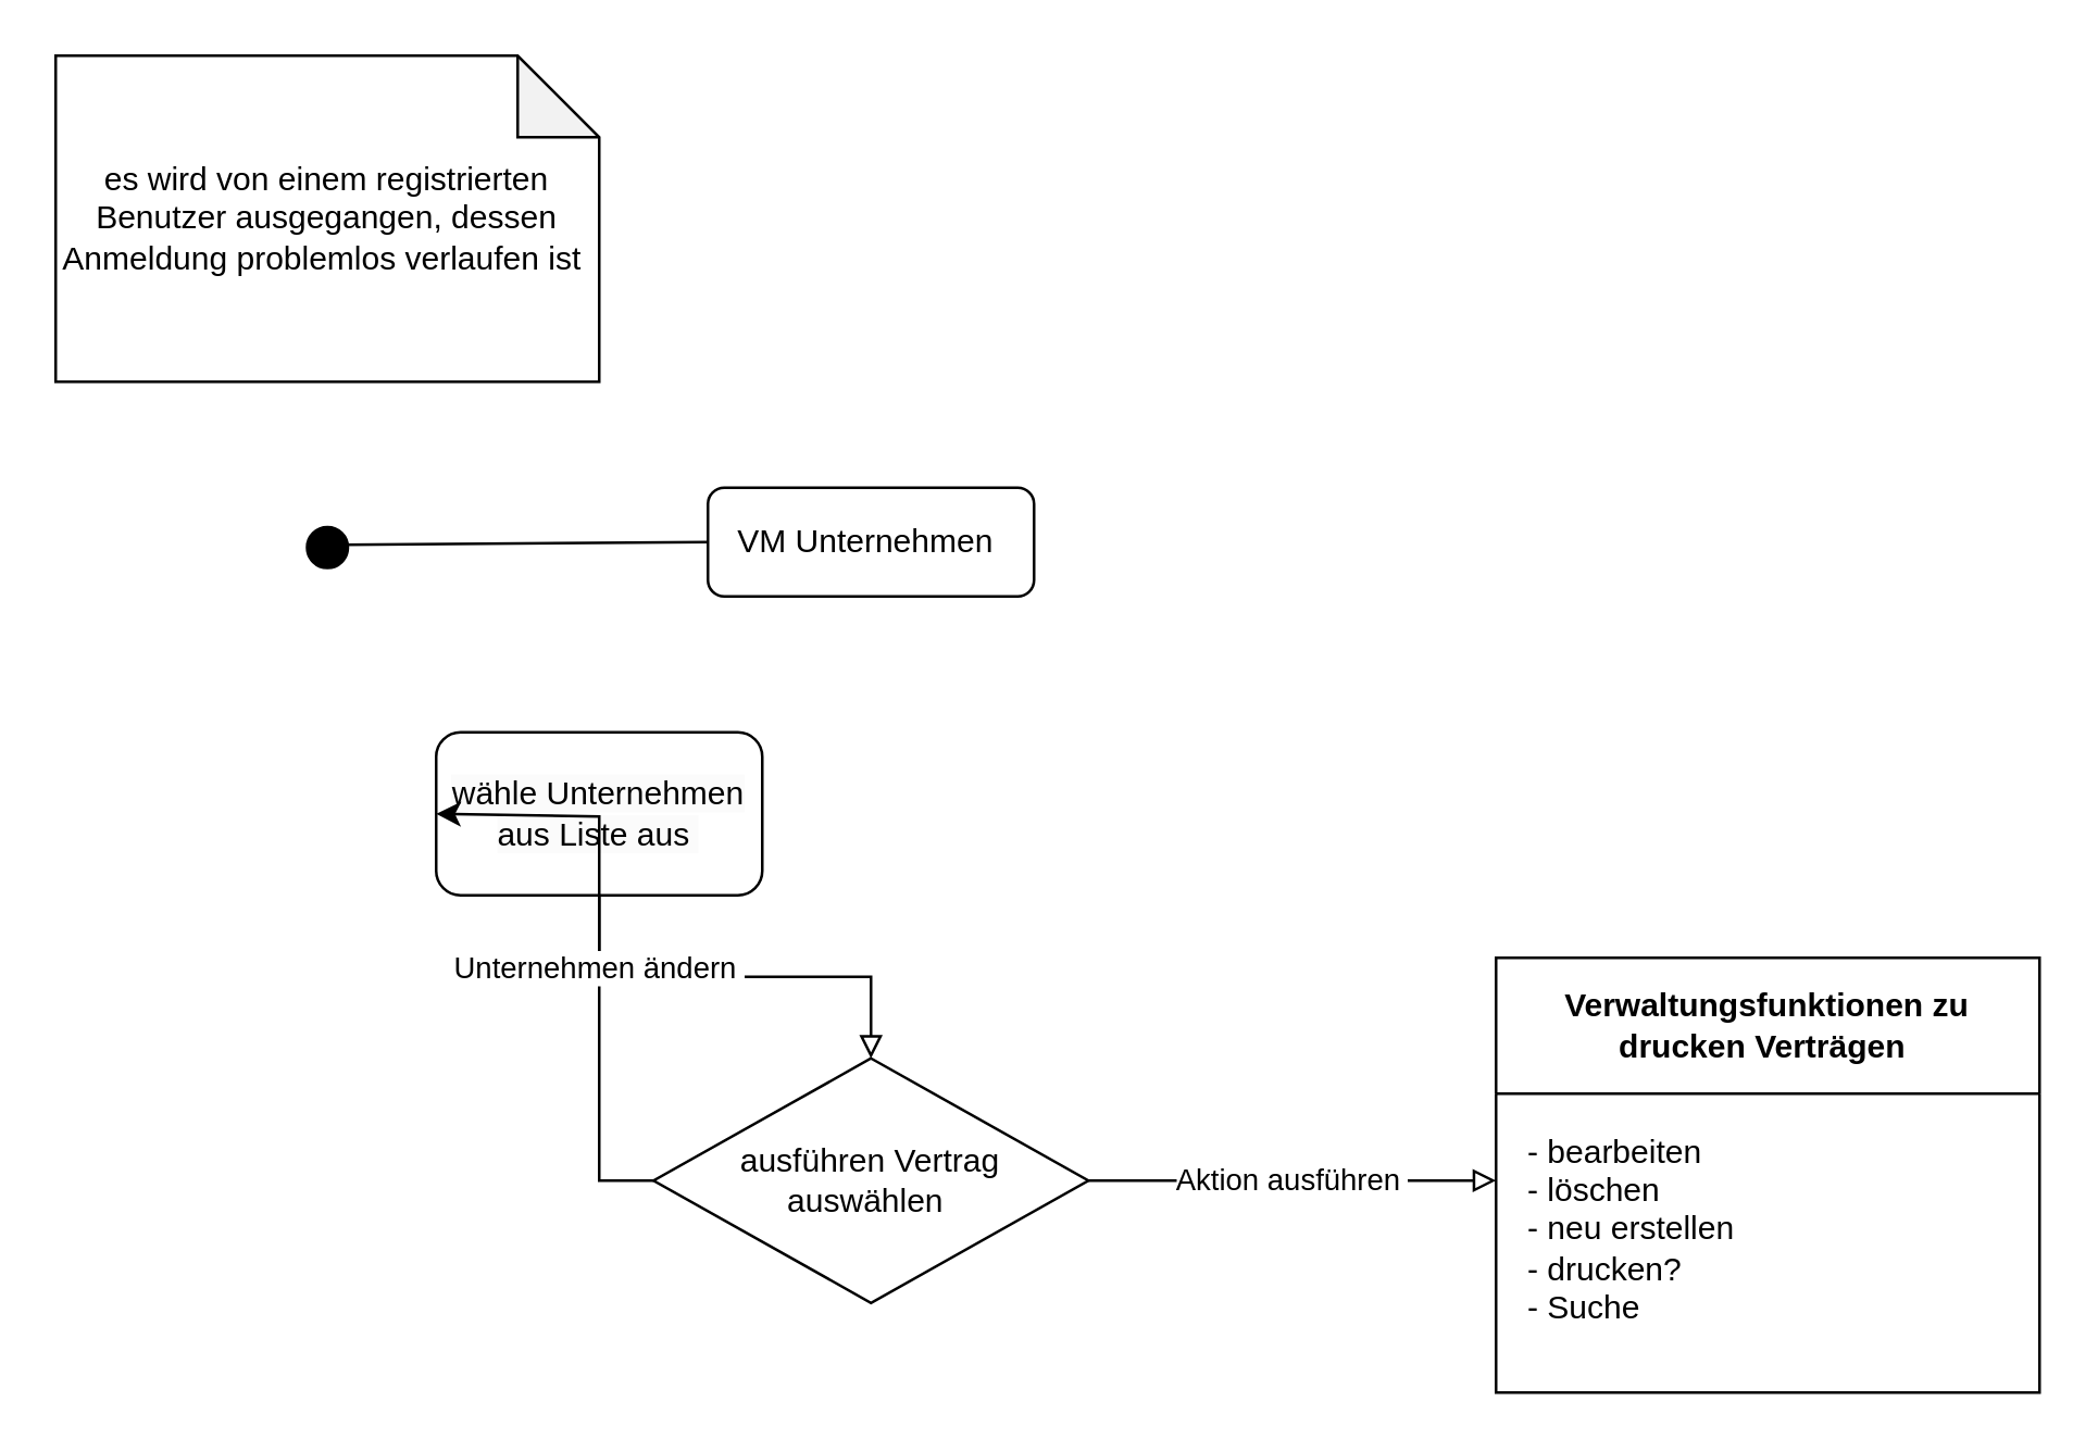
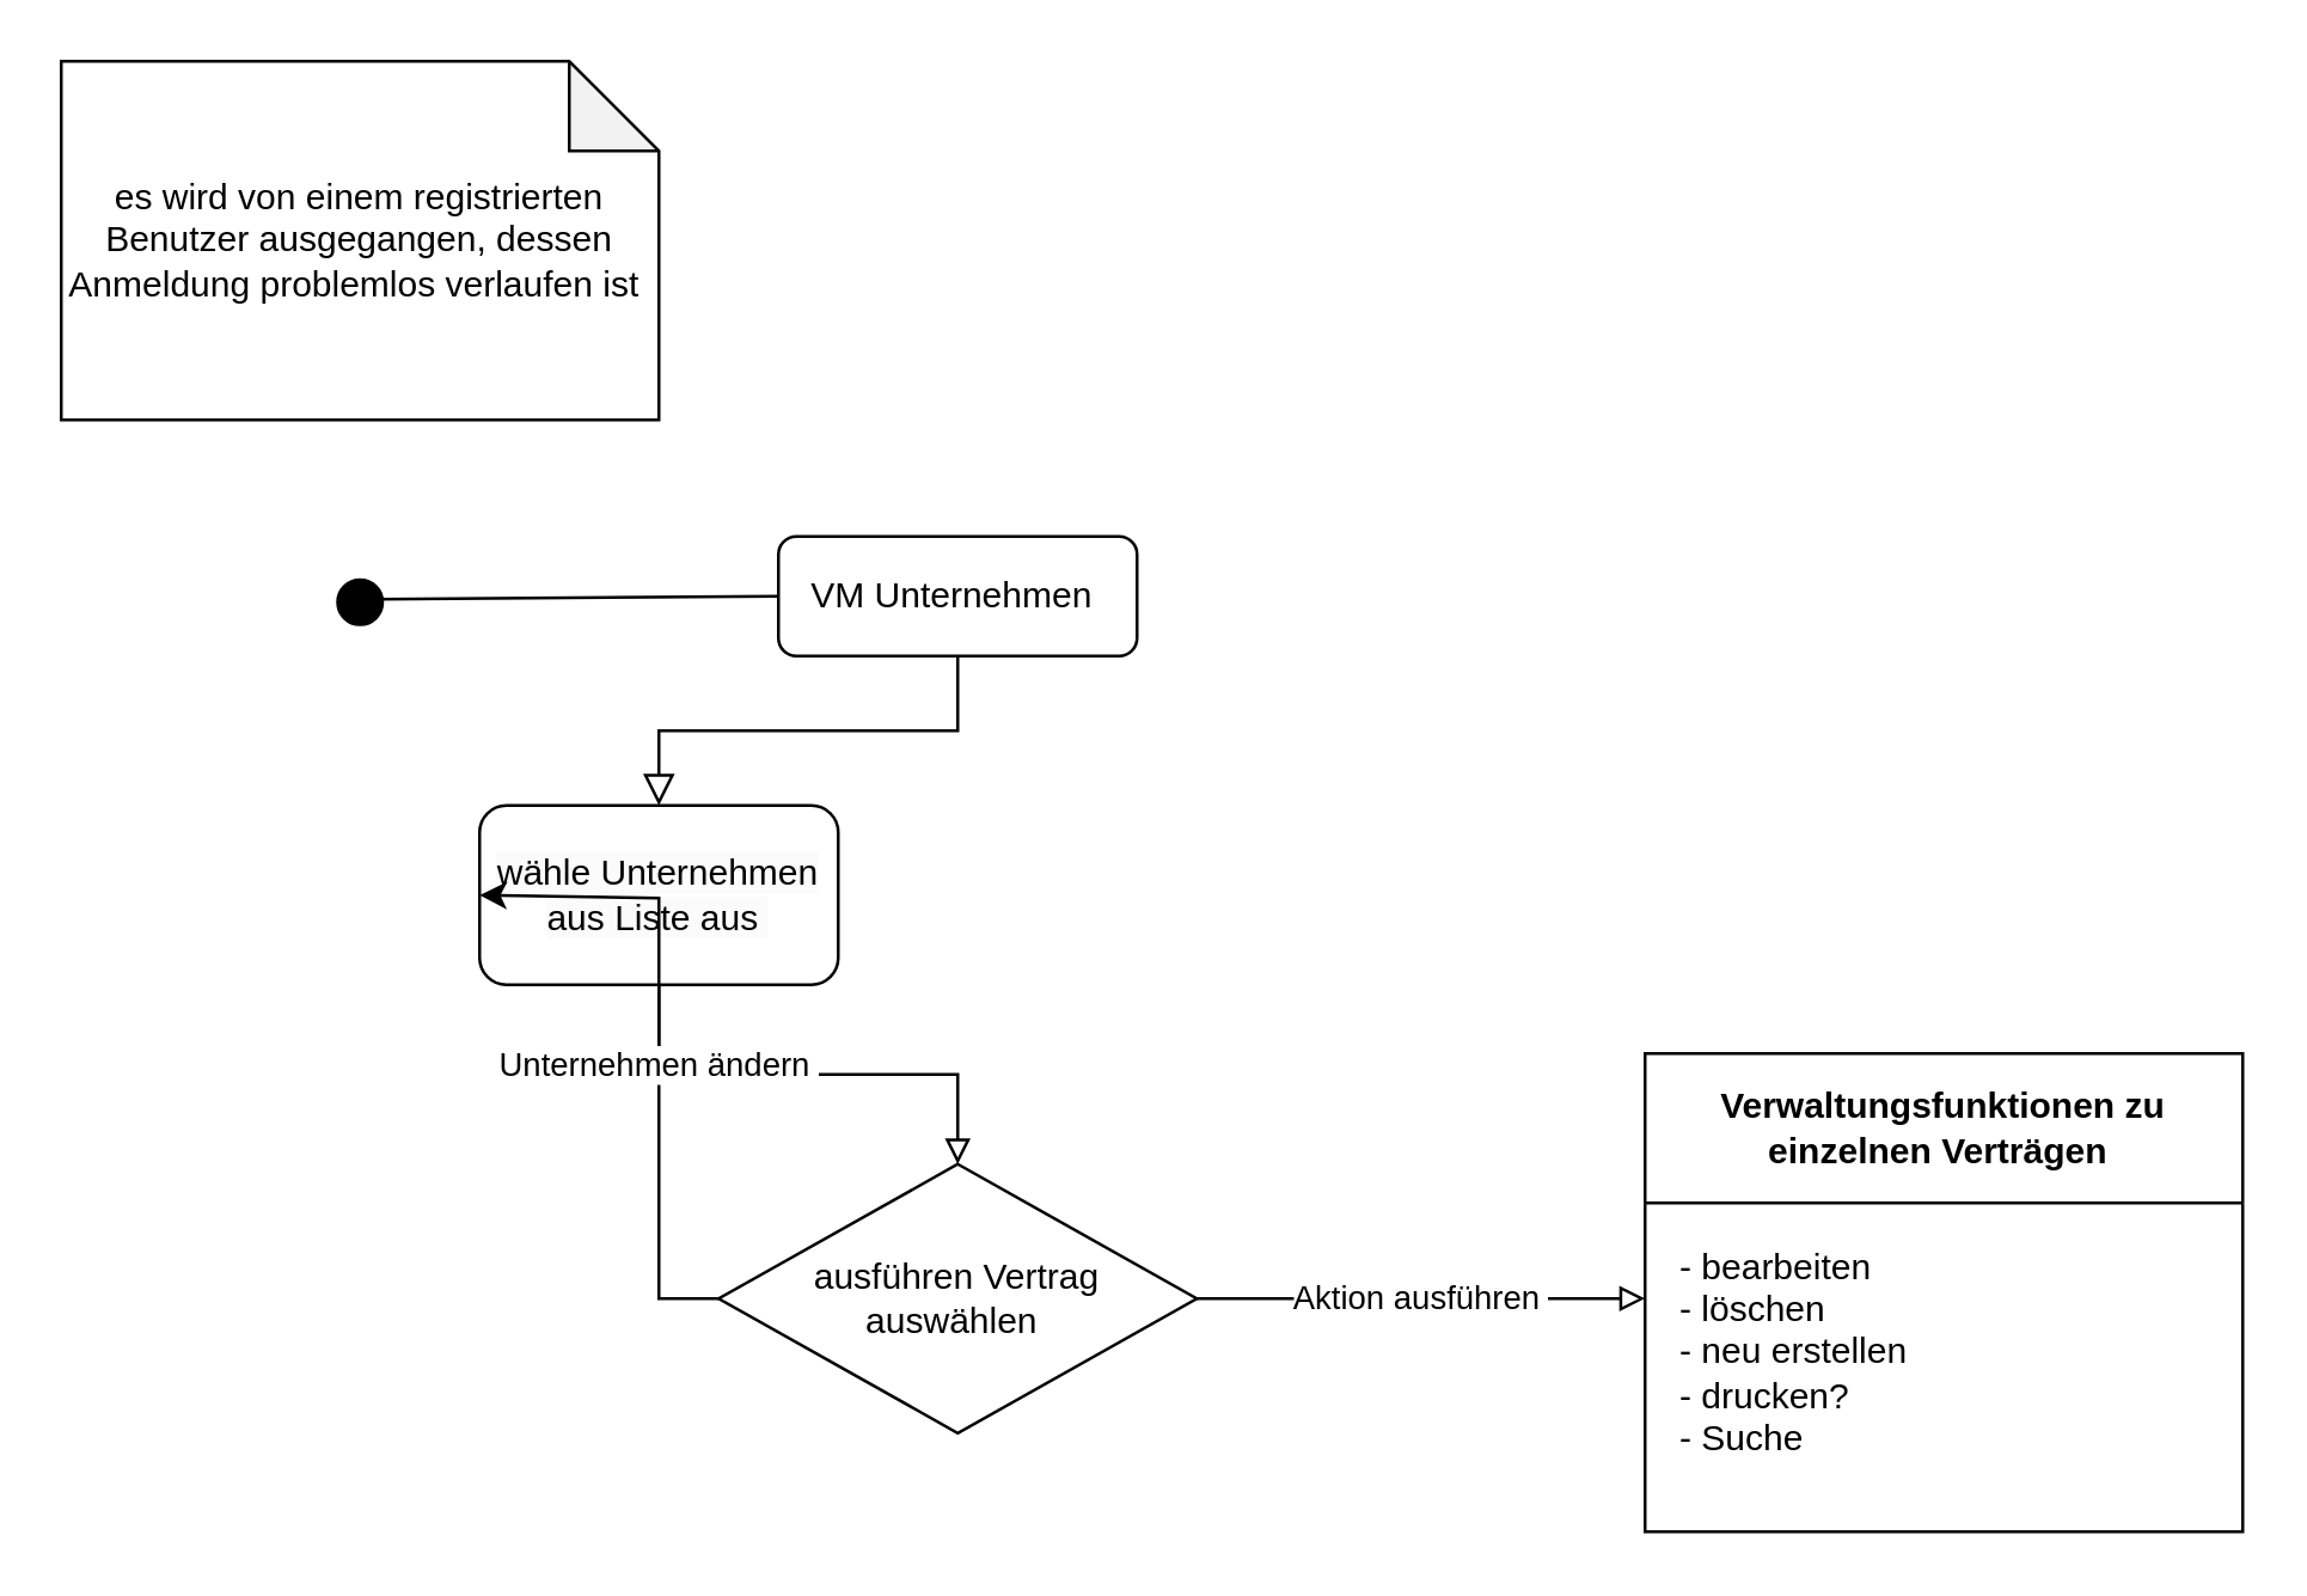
  <mxCell id="0" />
  <mxCell id="1" parent="0" />
+ <mxCell id="2" value="" style="rounded=0;html=1;jettySize=auto;orthogonalLoop=1;fontSize=11;endArrow=block;endFill=0;endSize=8;strokeWidth=1;shadow=0;labelBackgroundColor=none;edgeStyle=orthogonalEdgeStyle;entryX=0.5;entryY=0;entryDx=0;entryDy=0;" parent="1" source="3" target="6" edge="1"><mxGeometry relative="1" as="geometry"><mxPoint x="320" y="199" as="targetPoint" /></mxGeometry></mxCell>
  <mxCell id="3" value="VM Unternehmen&amp;nbsp;" style="rounded=1;whiteSpace=wrap;html=1;fontSize=12;glass=0;strokeWidth=1;shadow=0;" parent="1" vertex="1"><mxGeometry x="260" y="179" width="120" height="40" as="geometry" /></mxCell>
  <mxCell id="4" value="es wird von einem registrierten Benutzer ausgegangen, dessen Anmeldung problemlos verlaufen ist&amp;nbsp;" style="shape=note;whiteSpace=wrap;html=1;backgroundOutline=1;darkOpacity=0.05;" vertex="1" parent="1"><mxGeometry x="20" y="20" width="200" height="120" as="geometry" /></mxCell>
  <mxCell id="5" value="" style="edgeStyle=orthogonalEdgeStyle;rounded=0;orthogonalLoop=1;jettySize=auto;html=1;entryX=0.5;entryY=0;entryDx=0;entryDy=0;endArrow=block;endFill=0;" edge="1" parent="1" source="6" target="8"><mxGeometry relative="1" as="geometry"><mxPoint x="320" y="379" as="targetPoint" /></mxGeometry></mxCell>
  <mxCell id="6" value="&lt;meta charset=&quot;utf-8&quot;&gt;&lt;span style=&quot;color: rgb(0, 0, 0); font-family: Helvetica; font-size: 12px; font-style: normal; font-variant-ligatures: normal; font-variant-caps: normal; font-weight: 400; letter-spacing: normal; orphans: 2; text-align: center; text-indent: 0px; text-transform: none; white-space: normal; widows: 2; word-spacing: 0px; -webkit-text-stroke-width: 0px; background-color: rgb(251, 251, 251); text-decoration-thickness: initial; text-decoration-style: initial; text-decoration-color: initial; display: inline !important; float: none;&quot;&gt;wähle Unternehmen aus Liste aus&amp;nbsp;&lt;/span&gt;" style="rounded=1;whiteSpace=wrap;html=1;" vertex="1" parent="1"><mxGeometry x="160" y="269" width="120" height="60" as="geometry" /></mxCell>
  <mxCell id="7" value="" style="endArrow=none;html=1;rounded=0;entryX=0;entryY=0.5;entryDx=0;entryDy=0;exitX=0.5;exitY=0.5;exitDx=0;exitDy=0;exitPerimeter=0;" edge="1" parent="1" target="3"><mxGeometry width="50" height="50" relative="1" as="geometry"><mxPoint x="125" y="200" as="sourcePoint" /><mxPoint x="220" y="150" as="targetPoint" /></mxGeometry></mxCell>
  <mxCell id="8" value="ausführen Vertrag auswählen&amp;nbsp;" style="rhombus;whiteSpace=wrap;html=1;" vertex="1" parent="1"><mxGeometry x="240" y="389" width="160" height="90" as="geometry" /></mxCell>
  <mxCell id="9" value="" style="endArrow=classic;html=1;rounded=0;exitX=0;exitY=0.5;exitDx=0;exitDy=0;entryX=0;entryY=0.5;entryDx=0;entryDy=0;" edge="1" parent="1" source="8" target="6"><mxGeometry width="50" height="50" relative="1" as="geometry"><mxPoint x="390" y="360" as="sourcePoint" /><mxPoint x="440" y="310" as="targetPoint" /><Array as="points"><mxPoint x="220" y="434" /><mxPoint x="220" y="300" /></Array></mxGeometry></mxCell>
  <mxCell id="10" value="Unternehmen ändern&amp;nbsp;" style="edgeLabel;html=1;align=center;verticalAlign=middle;resizable=0;points=[];" vertex="1" connectable="0" parent="9"><mxGeometry x="-0.077" y="1" relative="1" as="geometry"><mxPoint as="offset" /></mxGeometry></mxCell>
- <mxCell id="11" value="Verwaltungsfunktionen zu drucken Verträgen&amp;nbsp;" style="swimlane;whiteSpace=wrap;html=1;startSize=50;" vertex="1" parent="1"><mxGeometry x="550" y="352" width="200" height="160" as="geometry" /></mxCell>
+ <mxCell id="11" value="Verwaltungsfunktionen zu einzelnen Verträgen&amp;nbsp;" style="swimlane;whiteSpace=wrap;html=1;startSize=50;" vertex="1" parent="1"><mxGeometry x="550" y="352" width="200" height="160" as="geometry" /></mxCell>
  <mxCell id="12" value="- bearbeiten&amp;nbsp;&lt;div&gt;- löschen&amp;nbsp;&lt;/div&gt;&lt;div&gt;- neu erstellen&lt;/div&gt;&lt;div&gt;- drucken?&amp;nbsp;&lt;/div&gt;&lt;div&gt;- Suche&amp;nbsp;&lt;/div&gt;" style="text;html=1;align=left;verticalAlign=middle;resizable=0;points=[];autosize=1;strokeColor=none;fillColor=none;" vertex="1" parent="11"><mxGeometry x="10" y="55" width="100" height="90" as="geometry" /></mxCell>
  <mxCell id="13" value="Aktion ausführen&amp;nbsp;" style="endArrow=block;html=1;rounded=0;exitX=1;exitY=0.5;exitDx=0;exitDy=0;endFill=0;entryX=0;entryY=0.5;entryDx=0;entryDy=0;" edge="1" parent="1" source="8"><mxGeometry width="50" height="50" relative="1" as="geometry"><mxPoint x="390" y="419" as="sourcePoint" /><mxPoint x="550" y="434" as="targetPoint" /></mxGeometry></mxCell>
  <mxCell id="14" value="" style="strokeWidth=2;html=1;shape=mxgraph.flowchart.start_1;whiteSpace=wrap;fillColor=#000000;aspect=fixed;" vertex="1" parent="1"><mxGeometry x="113" y="194" width="14" height="14" as="geometry" /></mxCell>
